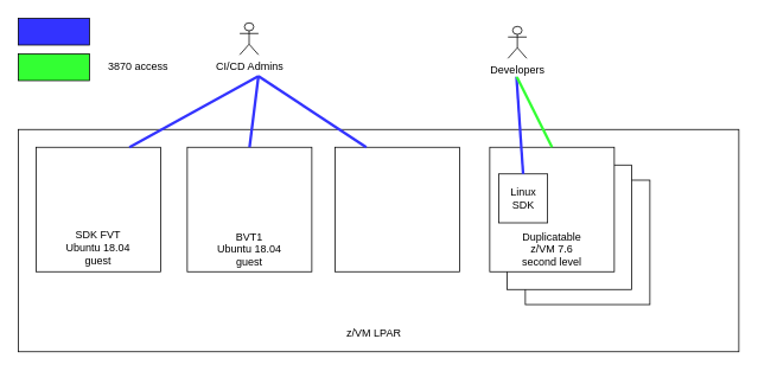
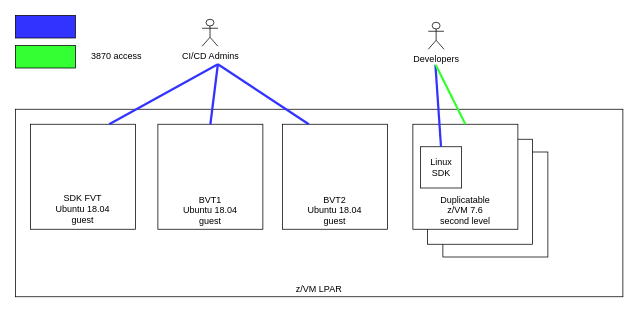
  <mxCell id="0" />
  <mxCell id="1" parent="0" />
  <mxCell id="2" value="" style="rounded=0;whiteSpace=wrap;html=1;strokeWidth=1;" parent="1" vertex="1"><mxGeometry x="20" y="145" width="810" height="250" as="geometry" /></mxCell>
  <mxCell id="3" value="" style="whiteSpace=wrap;html=1;aspect=fixed;" parent="1" vertex="1"><mxGeometry x="590" y="202" width="140" height="140" as="geometry" /></mxCell>
  <mxCell id="4" value="" style="whiteSpace=wrap;html=1;aspect=fixed;" parent="1" vertex="1"><mxGeometry x="569.5" y="185" width="140" height="140" as="geometry" /></mxCell>
- <mxCell id="5" value="z/VM LPAR" style="text;html=1;strokeColor=none;fillColor=none;align=center;verticalAlign=middle;whiteSpace=wrap;rounded=0;" parent="1" vertex="1"><mxGeometry x="361" y="365" width="117.5" height="20" as="geometry" /></mxCell>
+ <mxCell id="5" value="z/VM LPAR" style="text;html=1;strokeColor=none;fillColor=none;align=center;verticalAlign=middle;whiteSpace=wrap;rounded=0;" parent="1" vertex="1"><mxGeometry x="366" y="375" width="117.5" height="20" as="geometry" /></mxCell>
  <mxCell id="6" value="" style="whiteSpace=wrap;html=1;aspect=fixed;" parent="1" vertex="1"><mxGeometry x="550" y="165" width="140" height="140" as="geometry" /></mxCell>
  <mxCell id="7" value="" style="whiteSpace=wrap;html=1;aspect=fixed;" parent="1" vertex="1"><mxGeometry x="210" y="165" width="140" height="140" as="geometry" /></mxCell>
  <mxCell id="8" value="BVT1&lt;br&gt;Ubuntu 18.04&lt;br&gt;guest" style="text;html=1;strokeColor=none;fillColor=none;align=center;verticalAlign=middle;whiteSpace=wrap;rounded=0;" parent="1" vertex="1"><mxGeometry x="210" y="255" width="140" height="50" as="geometry" /></mxCell>
  <mxCell id="9" value="" style="whiteSpace=wrap;html=1;aspect=fixed;" parent="1" vertex="1"><mxGeometry x="376.25" y="165" width="140" height="140" as="geometry" /></mxCell>
+ <mxCell id="10" value="BVT2&lt;br&gt;Ubuntu 18.04&lt;br&gt;guest" style="text;html=1;strokeColor=none;fillColor=none;align=center;verticalAlign=middle;whiteSpace=wrap;rounded=0;" parent="1" vertex="1"><mxGeometry x="376.25" y="255" width="140" height="50" as="geometry" /></mxCell>
  <mxCell id="11" value="" style="whiteSpace=wrap;html=1;aspect=fixed;" parent="1" vertex="1"><mxGeometry x="40" y="165" width="140" height="140" as="geometry" /></mxCell>
  <mxCell id="12" value="SDK FVT&lt;br&gt;Ubuntu 18.04&lt;br&gt;guest" style="text;html=1;strokeColor=none;fillColor=none;align=center;verticalAlign=middle;whiteSpace=wrap;rounded=0;" parent="1" vertex="1"><mxGeometry x="40" y="250" width="140" height="55" as="geometry" /></mxCell>
  <mxCell id="13" value="Duplicatable&lt;br&gt;z/VM 7.6&lt;br&gt;second level" style="text;html=1;strokeColor=none;fillColor=none;align=center;verticalAlign=middle;whiteSpace=wrap;rounded=0;" parent="1" vertex="1"><mxGeometry x="550" y="255" width="140" height="50" as="geometry" /></mxCell>
  <mxCell id="14" value="" style="whiteSpace=wrap;html=1;aspect=fixed;strokeWidth=1;" parent="1" vertex="1"><mxGeometry x="560" y="195" width="55" height="55" as="geometry" /></mxCell>
  <mxCell id="15" value="Linux&lt;br&gt;SDK" style="text;html=1;strokeColor=none;fillColor=none;align=center;verticalAlign=middle;whiteSpace=wrap;rounded=0;" parent="1" vertex="1"><mxGeometry x="567.5" y="212.5" width="40" height="20" as="geometry" /></mxCell>
  <mxCell id="16" value="" style="rounded=0;whiteSpace=wrap;html=1;strokeWidth=1;fillColor=#3333FF;" parent="1" vertex="1"><mxGeometry x="20" y="20" width="80" height="30" as="geometry" /></mxCell>
  <mxCell id="17" value="" style="endArrow=none;html=1;strokeColor=#3333FF;strokeWidth=3;fillColor=#3333FF;exitX=0.75;exitY=0;exitDx=0;exitDy=0;" parent="1" source="11" edge="1"><mxGeometry width="50" height="50" relative="1" as="geometry"><mxPoint x="240" y="135" as="sourcePoint" /><mxPoint x="290" y="85" as="targetPoint" /></mxGeometry></mxCell>
  <mxCell id="18" value="" style="endArrow=none;html=1;strokeColor=#3333FF;strokeWidth=3;fillColor=#3333FF;exitX=0.5;exitY=0;exitDx=0;exitDy=0;" parent="1" source="7" edge="1"><mxGeometry width="50" height="50" relative="1" as="geometry"><mxPoint x="155" y="175" as="sourcePoint" /><mxPoint x="290" y="85" as="targetPoint" /></mxGeometry></mxCell>
  <mxCell id="19" value="" style="endArrow=none;html=1;strokeColor=#3333FF;strokeWidth=3;fillColor=#3333FF;exitX=0.25;exitY=0;exitDx=0;exitDy=0;" parent="1" source="9" edge="1"><mxGeometry width="50" height="50" relative="1" as="geometry"><mxPoint x="290" y="175" as="sourcePoint" /><mxPoint x="290" y="85" as="targetPoint" /></mxGeometry></mxCell>
  <mxCell id="20" value="" style="rounded=0;whiteSpace=wrap;html=1;strokeWidth=1;fillColor=#33FF33;" parent="1" vertex="1"><mxGeometry x="20" y="60" width="80" height="30" as="geometry" /></mxCell>
  <mxCell id="21" value="3870 access" style="text;html=1;strokeColor=none;fillColor=none;align=center;verticalAlign=middle;whiteSpace=wrap;rounded=0;" parent="1" vertex="1"><mxGeometry x="110" y="65" width="90" height="20" as="geometry" /></mxCell>
  <mxCell id="22" value="" style="endArrow=none;html=1;strokeColor=#3333FF;strokeWidth=3;fillColor=#3333FF;exitX=0.5;exitY=0;exitDx=0;exitDy=0;entryX=0.5;entryY=1;entryDx=0;entryDy=0;" parent="1" source="14" edge="1"><mxGeometry width="50" height="50" relative="1" as="geometry"><mxPoint x="701.25" y="165" as="sourcePoint" /><mxPoint x="580" y="85" as="targetPoint" /></mxGeometry></mxCell>
  <mxCell id="23" value="" style="endArrow=none;html=1;strokeColor=#33FF33;strokeWidth=3;fillColor=#3333FF;exitX=0.5;exitY=0;exitDx=0;exitDy=0;entryX=0.5;entryY=1;entryDx=0;entryDy=0;" parent="1" source="6" edge="1"><mxGeometry width="50" height="50" relative="1" as="geometry"><mxPoint x="597.5" y="205" as="sourcePoint" /><mxPoint x="580" y="85" as="targetPoint" /></mxGeometry></mxCell>
  <mxCell id="24" value="CI/CD Admins" style="shape=umlActor;verticalLabelPosition=bottom;labelBackgroundColor=#ffffff;verticalAlign=top;html=1;outlineConnect=0;" vertex="1" parent="1"><mxGeometry x="269" y="25" width="21" height="36" as="geometry" /></mxCell>
  <mxCell id="25" value="Developers" style="shape=umlActor;verticalLabelPosition=bottom;labelBackgroundColor=#ffffff;verticalAlign=top;html=1;outlineConnect=0;" vertex="1" parent="1"><mxGeometry x="570.5" y="29" width="21" height="36" as="geometry" /></mxCell>
